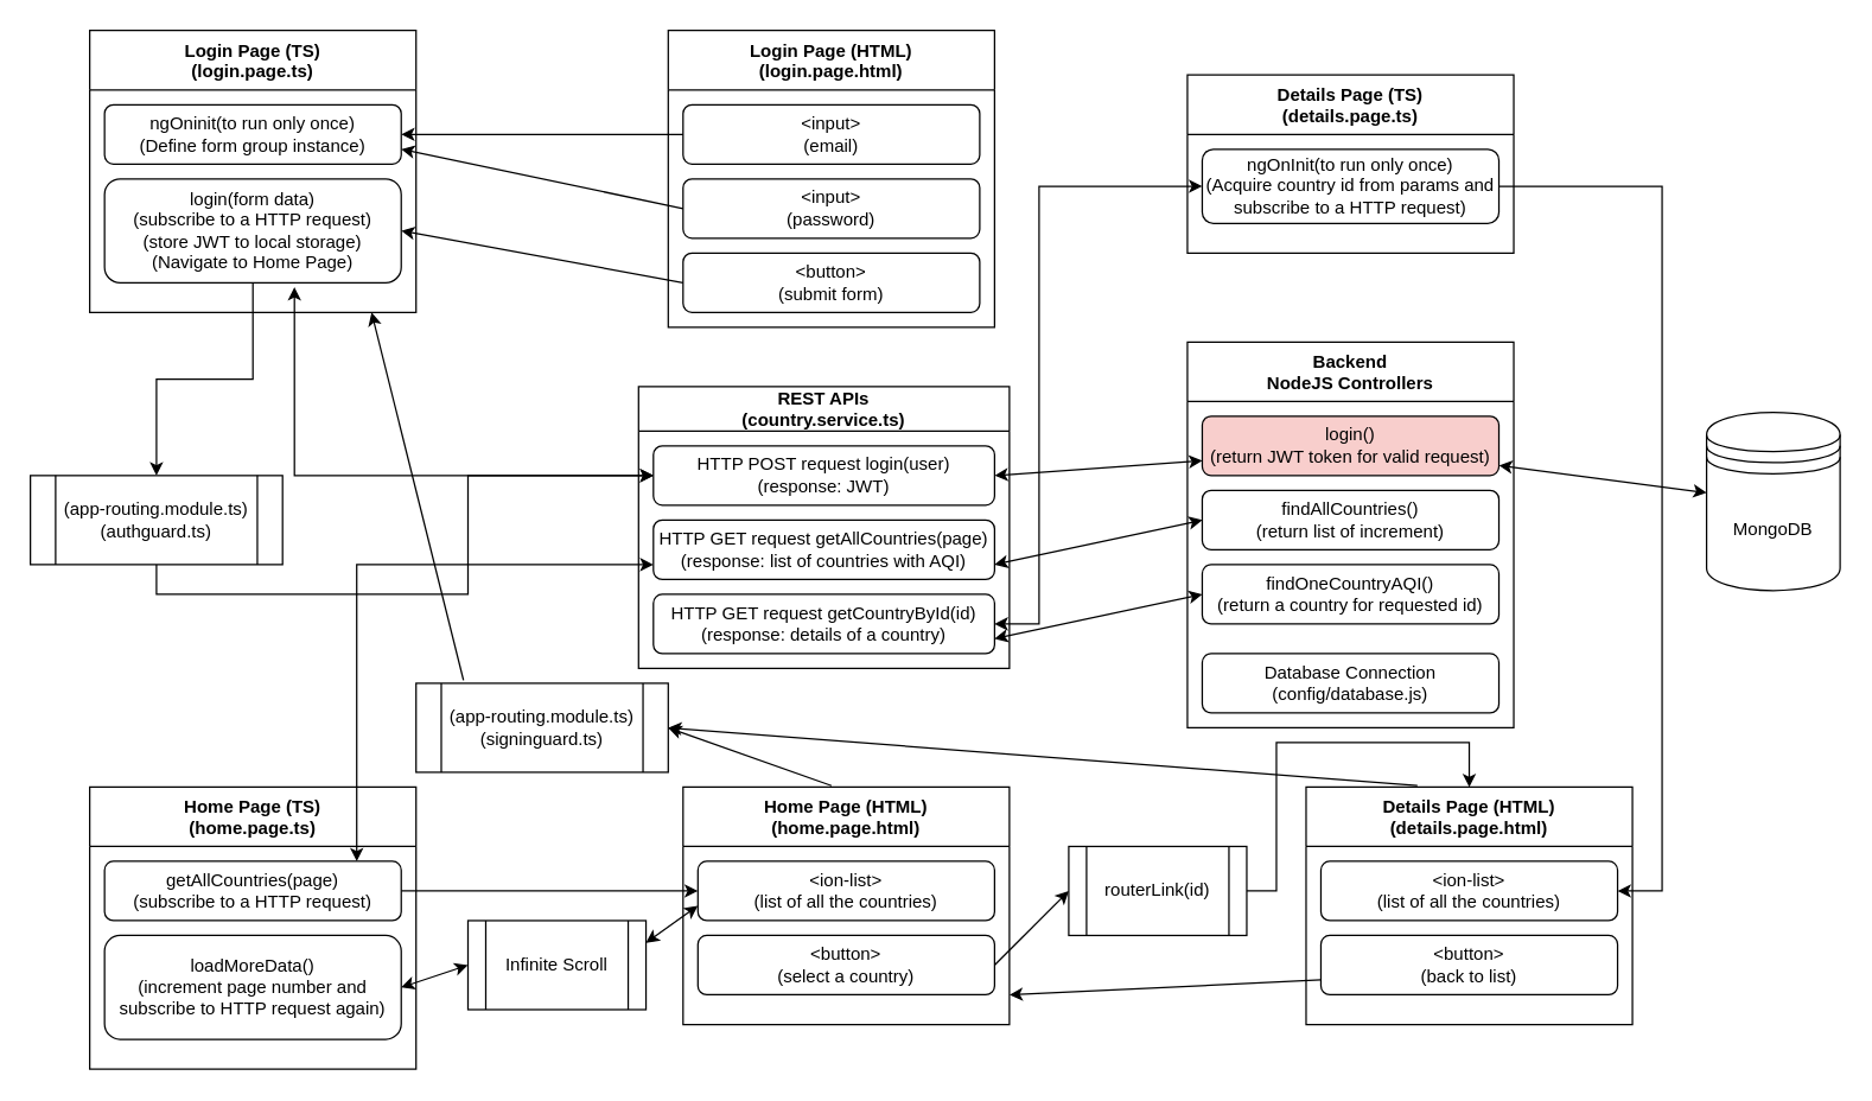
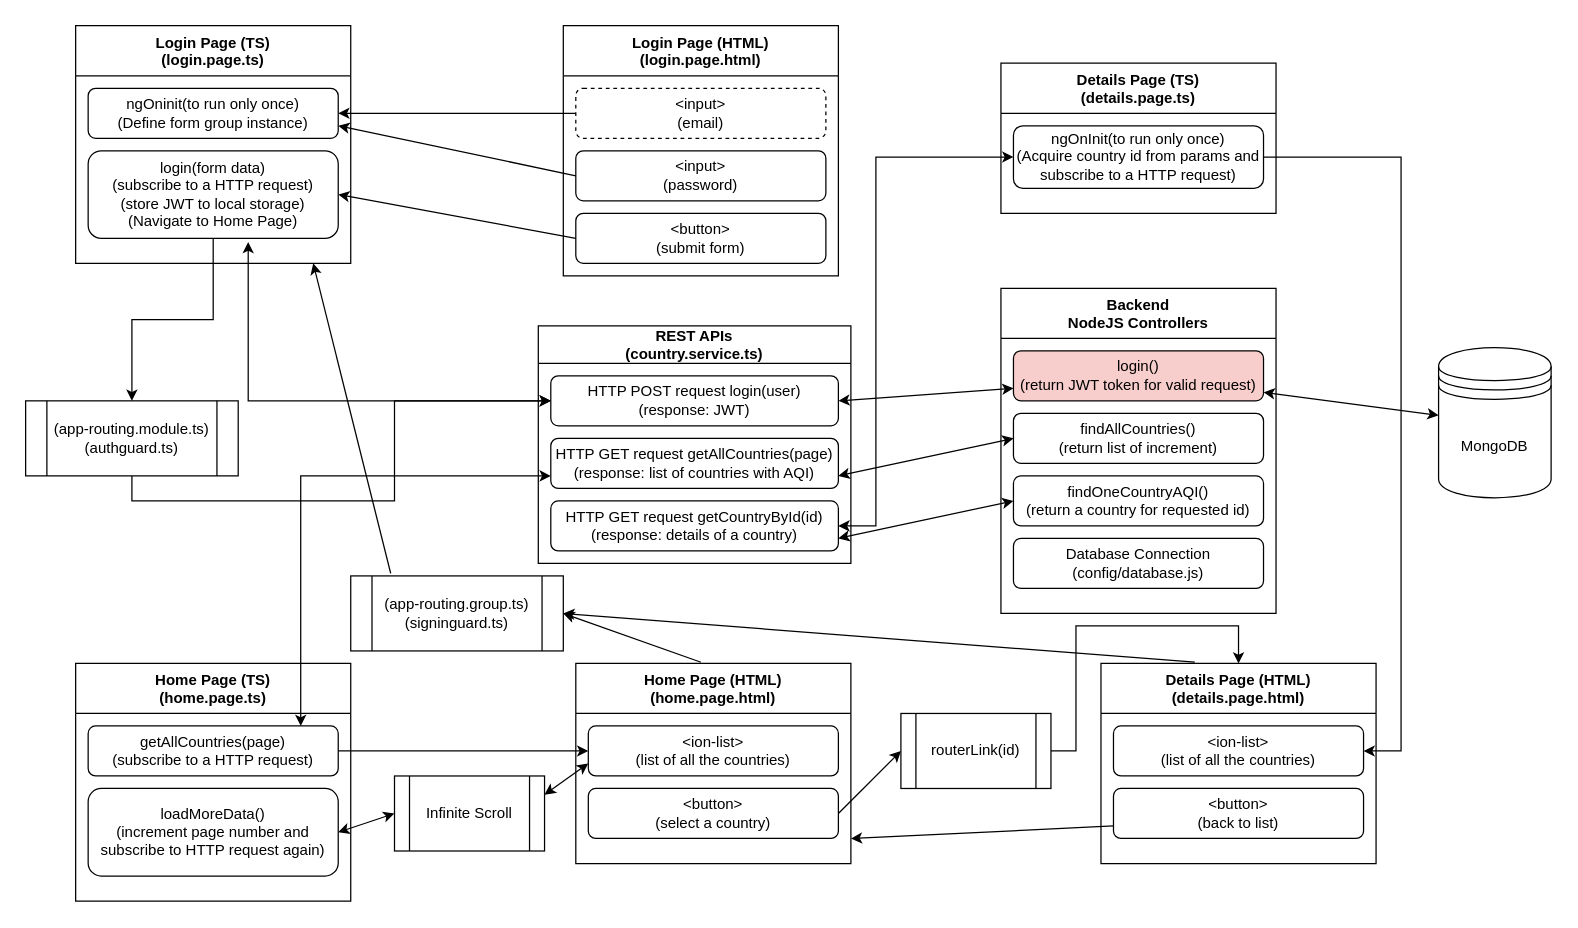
  <mxCell id="0" />
  <mxCell id="1" parent="0" />
  <mxCell id="2" value="Login Page (TS)&#10;(login.page.ts)" style="swimlane;fontSize=12;startSize=40;" vertex="1" parent="1"><mxGeometry x="60" y="20" width="220" height="190" as="geometry" /></mxCell>
  <mxCell id="3" value="ngOninit(to run only once)&lt;br&gt;(Define form group instance)" style="rounded=1;whiteSpace=wrap;html=1;" vertex="1" parent="2"><mxGeometry x="10" y="50" width="200" height="40" as="geometry" /></mxCell>
  <mxCell id="4" value="login(form data)&lt;br&gt;(subscribe to a HTTP request)&lt;br&gt;(store JWT to local storage)&lt;br&gt;(Navigate to Home Page)" style="rounded=1;whiteSpace=wrap;html=1;" vertex="1" parent="2"><mxGeometry x="10" y="100" width="200" height="70" as="geometry" /></mxCell>
  <mxCell id="5" value="Login Page (HTML)&#10;(login.page.html)" style="swimlane;fontSize=12;startSize=40;" vertex="1" parent="1"><mxGeometry x="450" y="20" width="220" height="200" as="geometry" /></mxCell>
- <mxCell id="6" value="&amp;lt;input&amp;gt;&lt;br&gt;(email)" style="rounded=1;whiteSpace=wrap;html=1;fontSize=12;" vertex="1" parent="5"><mxGeometry x="10" y="50" width="200" height="40" as="geometry" /></mxCell>
+ <mxCell id="6" value="&amp;lt;input&amp;gt;&lt;br&gt;(email)" style="rounded=1;whiteSpace=wrap;html=1;fontSize=12;dashed=1;" vertex="1" parent="5"><mxGeometry x="10" y="50" width="200" height="40" as="geometry" /></mxCell>
  <mxCell id="7" value="&amp;lt;input&amp;gt;&lt;br&gt;(password)" style="rounded=1;whiteSpace=wrap;html=1;fontSize=12;" vertex="1" parent="5"><mxGeometry x="10" y="100" width="200" height="40" as="geometry" /></mxCell>
  <mxCell id="8" value="&amp;lt;button&amp;gt;&lt;br&gt;(submit form)" style="rounded=1;whiteSpace=wrap;html=1;fontSize=12;" vertex="1" parent="5"><mxGeometry x="10" y="150" width="200" height="40" as="geometry" /></mxCell>
  <mxCell id="9" value="" style="endArrow=classic;html=1;rounded=0;fontSize=12;exitX=0;exitY=0.5;exitDx=0;exitDy=0;entryX=1;entryY=0.5;entryDx=0;entryDy=0;" edge="1" parent="1" source="6" target="3"><mxGeometry width="50" height="50" relative="1" as="geometry"><mxPoint x="410" y="370" as="sourcePoint" /><mxPoint x="460" y="320" as="targetPoint" /></mxGeometry></mxCell>
  <mxCell id="10" value="" style="endArrow=classic;html=1;rounded=0;fontSize=12;exitX=0;exitY=0.5;exitDx=0;exitDy=0;entryX=1;entryY=0.75;entryDx=0;entryDy=0;" edge="1" parent="1" source="7" target="3"><mxGeometry width="50" height="50" relative="1" as="geometry"><mxPoint x="410" y="370" as="sourcePoint" /><mxPoint x="460" y="320" as="targetPoint" /></mxGeometry></mxCell>
  <mxCell id="11" value="" style="endArrow=classic;html=1;rounded=0;fontSize=12;exitX=0;exitY=0.5;exitDx=0;exitDy=0;entryX=1;entryY=0.5;entryDx=0;entryDy=0;" edge="1" parent="1" source="8" target="4"><mxGeometry width="50" height="50" relative="1" as="geometry"><mxPoint x="410" y="370" as="sourcePoint" /><mxPoint x="460" y="320" as="targetPoint" /></mxGeometry></mxCell>
  <mxCell id="12" value="REST APIs&#10;(country.service.ts)" style="swimlane;fontSize=12;startSize=30;" vertex="1" parent="1"><mxGeometry x="430" y="260" width="250" height="190" as="geometry" /></mxCell>
  <mxCell id="13" value="HTTP POST request login(user)&lt;br&gt;(response: JWT)" style="rounded=1;whiteSpace=wrap;html=1;" vertex="1" parent="12"><mxGeometry x="10" y="40" width="230" height="40" as="geometry" /></mxCell>
  <mxCell id="14" value="HTTP GET request getAllCountries(page)&lt;br&gt;(response: list of countries with AQI)" style="rounded=1;whiteSpace=wrap;html=1;" vertex="1" parent="12"><mxGeometry x="10" y="90" width="230" height="40" as="geometry" /></mxCell>
  <mxCell id="15" value="HTTP GET request getCountryById(id)&lt;br&gt;(response: details of a country)" style="rounded=1;whiteSpace=wrap;html=1;" vertex="1" parent="12"><mxGeometry x="10" y="140" width="230" height="40" as="geometry" /></mxCell>
  <mxCell id="16" value="Home Page (TS)&#10;(home.page.ts)" style="swimlane;fontSize=12;startSize=40;" vertex="1" parent="1"><mxGeometry x="60" y="530" width="220" height="190" as="geometry" /></mxCell>
  <mxCell id="17" value="getAllCountries(page)&lt;br&gt;(subscribe to a HTTP request)" style="rounded=1;whiteSpace=wrap;html=1;" vertex="1" parent="16"><mxGeometry x="10" y="50" width="200" height="40" as="geometry" /></mxCell>
  <mxCell id="18" value="loadMoreData()&lt;br&gt;(increment page number and subscribe to HTTP request again)" style="rounded=1;whiteSpace=wrap;html=1;" vertex="1" parent="16"><mxGeometry x="10" y="100" width="200" height="70" as="geometry" /></mxCell>
  <mxCell id="19" style="edgeStyle=orthogonalEdgeStyle;rounded=0;orthogonalLoop=1;jettySize=auto;html=1;exitX=0.5;exitY=1;exitDx=0;exitDy=0;entryX=0.5;entryY=0;entryDx=0;entryDy=0;fontSize=12;" edge="1" parent="1" source="4" target="24"><mxGeometry relative="1" as="geometry" /></mxCell>
  <mxCell id="20" value="Home Page (HTML)&#10;(home.page.html)" style="swimlane;fontSize=12;startSize=40;" vertex="1" parent="1"><mxGeometry x="460" y="530" width="220" height="160" as="geometry" /></mxCell>
  <mxCell id="21" value="&amp;lt;ion-list&amp;gt;&lt;br&gt;(list of all the countries)" style="rounded=1;whiteSpace=wrap;html=1;fontSize=12;" vertex="1" parent="20"><mxGeometry x="10" y="50" width="200" height="40" as="geometry" /></mxCell>
  <mxCell id="22" value="&amp;lt;button&amp;gt;&lt;br&gt;(select a country)" style="rounded=1;whiteSpace=wrap;html=1;fontSize=12;" vertex="1" parent="20"><mxGeometry x="10" y="100" width="200" height="40" as="geometry" /></mxCell>
  <mxCell id="23" style="edgeStyle=orthogonalEdgeStyle;rounded=0;orthogonalLoop=1;jettySize=auto;html=1;exitX=0.5;exitY=1;exitDx=0;exitDy=0;fontSize=12;" edge="1" parent="1" source="24" target="13"><mxGeometry relative="1" as="geometry" /></mxCell>
  <mxCell id="24" value="(app-routing.module.ts)&lt;br&gt;(authguard.ts)" style="shape=process;whiteSpace=wrap;html=1;backgroundOutline=1;fontSize=12;" vertex="1" parent="1"><mxGeometry x="20" y="320" width="170" height="60" as="geometry" /></mxCell>
  <mxCell id="25" value="" style="endArrow=classic;html=1;rounded=0;fontSize=12;exitX=1;exitY=0.5;exitDx=0;exitDy=0;entryX=0;entryY=0.5;entryDx=0;entryDy=0;" edge="1" parent="1" source="17" target="21"><mxGeometry width="50" height="50" relative="1" as="geometry"><mxPoint x="410" y="530" as="sourcePoint" /><mxPoint x="460" y="480" as="targetPoint" /></mxGeometry></mxCell>
  <mxCell id="26" value="" style="endArrow=classic;startArrow=classic;html=1;rounded=0;fontSize=12;exitX=1;exitY=0.5;exitDx=0;exitDy=0;entryX=0;entryY=0.5;entryDx=0;entryDy=0;" edge="1" parent="1" source="18" target="27"><mxGeometry width="50" height="50" relative="1" as="geometry"><mxPoint x="410" y="530" as="sourcePoint" /><mxPoint x="306" y="710" as="targetPoint" /></mxGeometry></mxCell>
  <mxCell id="27" value="Infinite Scroll" style="shape=process;whiteSpace=wrap;html=1;backgroundOutline=1;fontSize=12;" vertex="1" parent="1"><mxGeometry x="315" y="620" width="120" height="60" as="geometry" /></mxCell>
  <mxCell id="28" value="" style="endArrow=classic;startArrow=classic;html=1;rounded=0;fontSize=12;exitX=1;exitY=0.25;exitDx=0;exitDy=0;entryX=0;entryY=0.75;entryDx=0;entryDy=0;" edge="1" parent="1" source="27" target="21"><mxGeometry width="50" height="50" relative="1" as="geometry"><mxPoint x="410" y="530" as="sourcePoint" /><mxPoint x="460" y="480" as="targetPoint" /></mxGeometry></mxCell>
  <mxCell id="29" value="" style="endArrow=classic;startArrow=classic;html=1;rounded=0;fontSize=12;exitX=0;exitY=0.5;exitDx=0;exitDy=0;entryX=0.64;entryY=1.043;entryDx=0;entryDy=0;entryPerimeter=0;edgeStyle=orthogonalEdgeStyle;" edge="1" parent="1" source="13" target="4"><mxGeometry width="50" height="50" relative="1" as="geometry"><mxPoint x="410" y="430" as="sourcePoint" /><mxPoint x="460" y="380" as="targetPoint" /></mxGeometry></mxCell>
  <mxCell id="30" value="" style="endArrow=classic;startArrow=classic;html=1;rounded=0;fontSize=12;exitX=0.85;exitY=0;exitDx=0;exitDy=0;exitPerimeter=0;entryX=0;entryY=0.75;entryDx=0;entryDy=0;edgeStyle=orthogonalEdgeStyle;" edge="1" parent="1" source="17" target="14"><mxGeometry width="50" height="50" relative="1" as="geometry"><mxPoint x="410" y="430" as="sourcePoint" /><mxPoint x="460" y="380" as="targetPoint" /><Array as="points"><mxPoint x="240" y="380" /></Array></mxGeometry></mxCell>
  <mxCell id="31" value="Details Page (TS)&#10;(details.page.ts)" style="swimlane;fontSize=12;startSize=40;" vertex="1" parent="1"><mxGeometry x="800" y="50" width="220" height="120" as="geometry" /></mxCell>
  <mxCell id="32" value="ngOnInit(to run only once)&lt;br&gt;(Acquire country id from params and subscribe to a HTTP request)" style="rounded=1;whiteSpace=wrap;html=1;" vertex="1" parent="31"><mxGeometry x="10" y="50" width="200" height="50" as="geometry" /></mxCell>
  <mxCell id="33" value="Details Page (HTML)&#10;(details.page.html)" style="swimlane;fontSize=12;startSize=40;" vertex="1" parent="1"><mxGeometry x="880" y="530" width="220" height="160" as="geometry" /></mxCell>
  <mxCell id="34" value="&amp;lt;ion-list&amp;gt;&lt;br&gt;(list of all the countries)" style="rounded=1;whiteSpace=wrap;html=1;fontSize=12;" vertex="1" parent="33"><mxGeometry x="10" y="50" width="200" height="40" as="geometry" /></mxCell>
  <mxCell id="35" value="&amp;lt;button&amp;gt;&lt;br&gt;(back to list)" style="rounded=1;whiteSpace=wrap;html=1;fontSize=12;" vertex="1" parent="33"><mxGeometry x="10" y="100" width="200" height="40" as="geometry" /></mxCell>
  <mxCell id="36" value="routerLink(id)" style="shape=process;whiteSpace=wrap;html=1;backgroundOutline=1;fontSize=12;" vertex="1" parent="1"><mxGeometry x="720" y="570" width="120" height="60" as="geometry" /></mxCell>
  <mxCell id="37" value="" style="endArrow=classic;html=1;rounded=0;fontSize=12;exitX=1;exitY=0.5;exitDx=0;exitDy=0;entryX=0;entryY=0.5;entryDx=0;entryDy=0;" edge="1" parent="1" source="22" target="36"><mxGeometry width="50" height="50" relative="1" as="geometry"><mxPoint x="830" y="430" as="sourcePoint" /><mxPoint x="880" y="380" as="targetPoint" /></mxGeometry></mxCell>
  <mxCell id="38" value="" style="endArrow=classic;html=1;rounded=0;fontSize=12;exitX=1;exitY=0.5;exitDx=0;exitDy=0;entryX=0.5;entryY=0;entryDx=0;entryDy=0;edgeStyle=orthogonalEdgeStyle;" edge="1" parent="1" source="36" target="33"><mxGeometry width="50" height="50" relative="1" as="geometry"><mxPoint x="830" y="430" as="sourcePoint" /><mxPoint x="880" y="380" as="targetPoint" /><Array as="points"><mxPoint x="860" y="600" /><mxPoint x="860" y="500" /><mxPoint x="990" y="500" /></Array></mxGeometry></mxCell>
  <mxCell id="39" value="" style="endArrow=classic;startArrow=classic;html=1;rounded=0;fontSize=12;entryX=0;entryY=0.5;entryDx=0;entryDy=0;exitX=1;exitY=0.5;exitDx=0;exitDy=0;edgeStyle=orthogonalEdgeStyle;" edge="1" parent="1" source="15" target="32"><mxGeometry width="50" height="50" relative="1" as="geometry"><mxPoint x="740" y="420" as="sourcePoint" /><mxPoint x="790" y="370" as="targetPoint" /><Array as="points"><mxPoint x="700" y="420" /><mxPoint x="700" y="125" /></Array></mxGeometry></mxCell>
  <mxCell id="40" value="" style="endArrow=classic;html=1;rounded=0;fontSize=12;exitX=0;exitY=0.75;exitDx=0;exitDy=0;" edge="1" parent="1" source="35"><mxGeometry width="50" height="50" relative="1" as="geometry"><mxPoint x="740" y="420" as="sourcePoint" /><mxPoint x="680" y="670" as="targetPoint" /></mxGeometry></mxCell>
  <mxCell id="41" value="" style="endArrow=classic;html=1;rounded=0;fontSize=12;exitX=1;exitY=0.5;exitDx=0;exitDy=0;entryX=1;entryY=0.5;entryDx=0;entryDy=0;edgeStyle=orthogonalEdgeStyle;" edge="1" parent="1" source="32" target="34"><mxGeometry width="50" height="50" relative="1" as="geometry"><mxPoint x="740" y="420" as="sourcePoint" /><mxPoint x="790" y="370" as="targetPoint" /><Array as="points"><mxPoint x="1120" y="125" /><mxPoint x="1120" y="600" /></Array></mxGeometry></mxCell>
  <mxCell id="42" value="Backend&#10;NodeJS Controllers" style="swimlane;fontSize=12;startSize=40;" vertex="1" parent="1"><mxGeometry x="800" y="230" width="220" height="260" as="geometry" /></mxCell>
  <mxCell id="43" value="login()&lt;br&gt;(return JWT token for valid request)" style="rounded=1;whiteSpace=wrap;html=1;fontSize=12;fillColor=#f8cecc;" vertex="1" parent="42"><mxGeometry x="10" y="50" width="200" height="40" as="geometry" /></mxCell>
  <mxCell id="44" value="findOneCountryAQI()&lt;br&gt;(return a country for requested id)" style="rounded=1;whiteSpace=wrap;html=1;fontSize=12;" vertex="1" parent="42"><mxGeometry x="10" y="150" width="200" height="40" as="geometry" /></mxCell>
  <mxCell id="45" value="findAllCountries()&lt;br&gt;(return list of increment)" style="rounded=1;whiteSpace=wrap;html=1;fontSize=12;" vertex="1" parent="42"><mxGeometry x="10" y="100" width="200" height="40" as="geometry" /></mxCell>
- <mxCell id="46" value="Database Connection&lt;br&gt;(config/database.js)" style="rounded=1;whiteSpace=wrap;html=1;fontSize=12;" vertex="1" parent="42"><mxGeometry x="10" y="210" width="200" height="40" as="geometry" /></mxCell>
+ <mxCell id="46" value="Database Connection&lt;br&gt;(config/database.js)" style="rounded=1;whiteSpace=wrap;html=1;fontSize=12;" vertex="1" parent="42"><mxGeometry x="10" y="200" width="200" height="40" as="geometry" /></mxCell>
  <mxCell id="47" value="" style="endArrow=classic;startArrow=classic;html=1;rounded=0;fontSize=12;exitX=1;exitY=0.5;exitDx=0;exitDy=0;entryX=0;entryY=0.75;entryDx=0;entryDy=0;" edge="1" parent="1" source="13" target="43"><mxGeometry width="50" height="50" relative="1" as="geometry"><mxPoint x="740" y="430" as="sourcePoint" /><mxPoint x="790" y="380" as="targetPoint" /></mxGeometry></mxCell>
  <mxCell id="48" value="" style="endArrow=classic;startArrow=classic;html=1;rounded=0;fontSize=12;exitX=1;exitY=0.75;exitDx=0;exitDy=0;entryX=0;entryY=0.5;entryDx=0;entryDy=0;" edge="1" parent="1" source="14" target="45"><mxGeometry width="50" height="50" relative="1" as="geometry"><mxPoint x="740" y="430" as="sourcePoint" /><mxPoint x="790" y="380" as="targetPoint" /></mxGeometry></mxCell>
  <mxCell id="49" value="" style="endArrow=classic;startArrow=classic;html=1;rounded=0;fontSize=12;exitX=1;exitY=0.75;exitDx=0;exitDy=0;entryX=0;entryY=0.5;entryDx=0;entryDy=0;" edge="1" parent="1" source="15" target="44"><mxGeometry width="50" height="50" relative="1" as="geometry"><mxPoint x="740" y="430" as="sourcePoint" /><mxPoint x="790" y="380" as="targetPoint" /></mxGeometry></mxCell>
  <mxCell id="50" value="MongoDB&lt;br&gt;" style="shape=datastore;whiteSpace=wrap;html=1;fontSize=12;" vertex="1" parent="1"><mxGeometry x="1150" y="277.5" width="90" height="120" as="geometry" /></mxCell>
  <mxCell id="51" value="" style="endArrow=classic;startArrow=classic;html=1;rounded=0;fontSize=12;" edge="1" parent="1" source="50" target="43"><mxGeometry width="50" height="50" relative="1" as="geometry"><mxPoint x="740" y="420" as="sourcePoint" /><mxPoint x="790" y="370" as="targetPoint" /></mxGeometry></mxCell>
- <mxCell id="52" value="&lt;span&gt;(app-routing.module.ts)&lt;/span&gt;&lt;br&gt;&lt;span&gt;(signinguard.ts)&lt;/span&gt;" style="shape=process;whiteSpace=wrap;html=1;backgroundOutline=1;fontSize=12;" vertex="1" parent="1"><mxGeometry x="280" y="460" width="170" height="60" as="geometry" /></mxCell>
+ <mxCell id="52" value="&lt;span&gt;(app-routing.group.ts)&lt;/span&gt;&lt;br&gt;&lt;span&gt;(signinguard.ts)&lt;/span&gt;" style="shape=process;whiteSpace=wrap;html=1;backgroundOutline=1;fontSize=12;" vertex="1" parent="1"><mxGeometry x="280" y="460" width="170" height="60" as="geometry" /></mxCell>
  <mxCell id="53" value="" style="endArrow=classic;html=1;rounded=0;fontSize=12;exitX=0.455;exitY=-0.006;exitDx=0;exitDy=0;exitPerimeter=0;entryX=1;entryY=0.5;entryDx=0;entryDy=0;" edge="1" parent="1" source="20" target="52"><mxGeometry width="50" height="50" relative="1" as="geometry"><mxPoint x="620" y="400" as="sourcePoint" /><mxPoint x="670" y="350" as="targetPoint" /></mxGeometry></mxCell>
  <mxCell id="54" value="" style="endArrow=classic;html=1;rounded=0;fontSize=12;exitX=0.341;exitY=-0.006;exitDx=0;exitDy=0;exitPerimeter=0;entryX=1;entryY=0.5;entryDx=0;entryDy=0;" edge="1" parent="1" source="33" target="52"><mxGeometry width="50" height="50" relative="1" as="geometry"><mxPoint x="620" y="400" as="sourcePoint" /><mxPoint x="670" y="350" as="targetPoint" /></mxGeometry></mxCell>
  <mxCell id="55" value="" style="endArrow=classic;html=1;rounded=0;fontSize=12;exitX=0.188;exitY=-0.033;exitDx=0;exitDy=0;exitPerimeter=0;" edge="1" parent="1" source="52"><mxGeometry width="50" height="50" relative="1" as="geometry"><mxPoint x="620" y="400" as="sourcePoint" /><mxPoint x="250" y="210" as="targetPoint" /></mxGeometry></mxCell>
